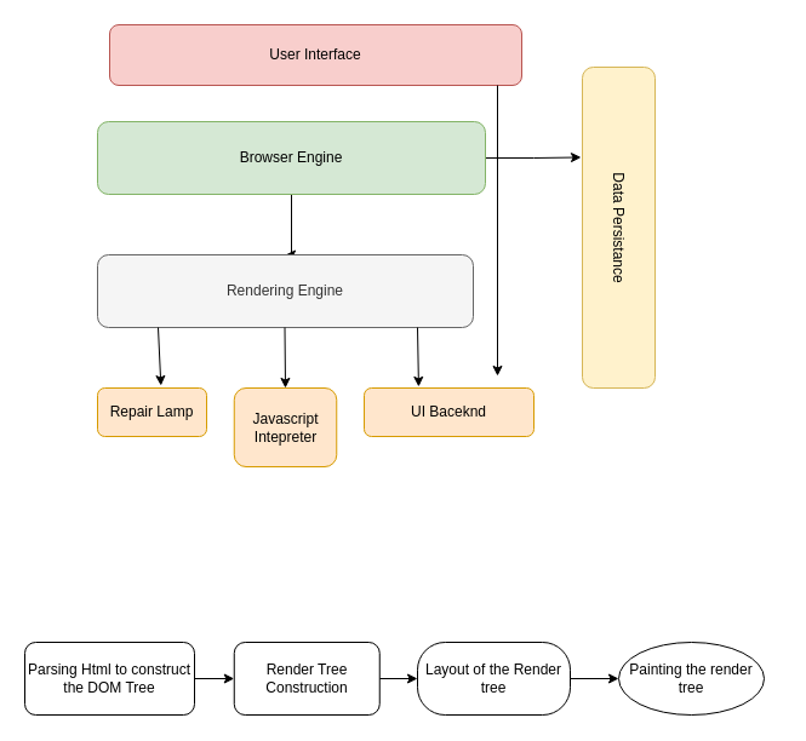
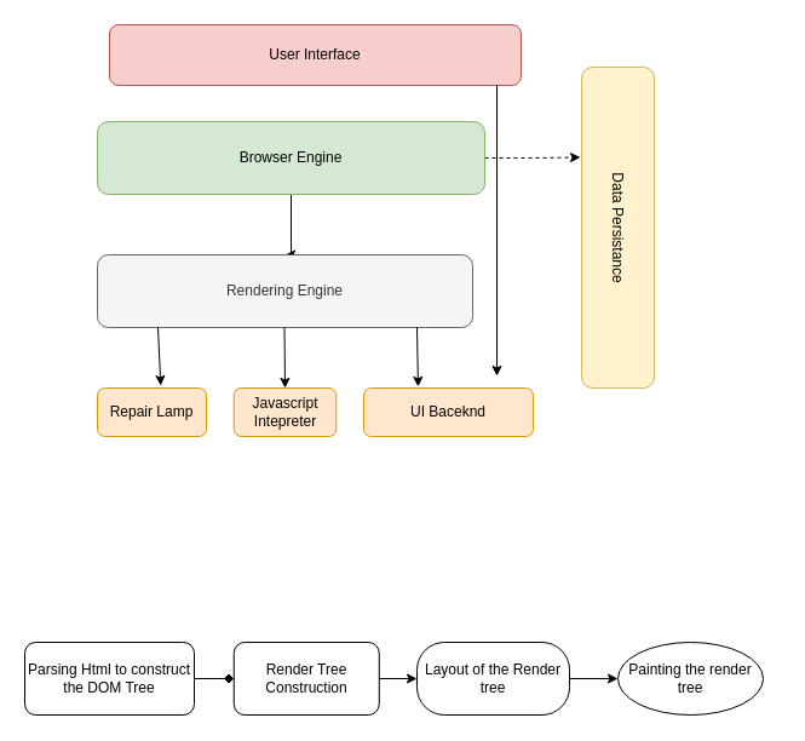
  <mxCell id="0" />
  <mxCell id="1" parent="0" />
  <mxCell id="2" value="User Interface" style="rounded=1;whiteSpace=wrap;html=1;fontSize=12;glass=0;strokeWidth=1;shadow=0;fillColor=#f8cecc;strokeColor=#b85450;" parent="1" vertex="1"><mxGeometry x="90" y="20" width="340" height="50" as="geometry" /></mxCell>
  <mxCell id="3" value="No" style="edgeStyle=orthogonalEdgeStyle;rounded=0;html=1;jettySize=auto;orthogonalLoop=1;fontSize=11;endArrow=block;endFill=0;endSize=8;strokeWidth=1;shadow=0;labelBackgroundColor=none;" parent="1" edge="1"><mxGeometry y="10" relative="1" as="geometry"><mxPoint as="offset" /><mxPoint x="200" y="150" as="sourcePoint" /><mxPoint x="250" y="150" as="targetPoint" /></mxGeometry></mxCell>
  <mxCell id="4" value="Repair Lamp" style="rounded=1;whiteSpace=wrap;html=1;fontSize=12;glass=0;strokeWidth=1;shadow=0;fillColor=#ffe6cc;strokeColor=#d79b00;" parent="1" vertex="1"><mxGeometry x="80" y="320" width="90" height="40" as="geometry" /></mxCell>
  <mxCell id="5" style="edgeStyle=orthogonalEdgeStyle;rounded=0;orthogonalLoop=1;jettySize=auto;html=1;entryX=0.5;entryY=0;entryDx=0;entryDy=0;" edge="1" parent="1" source="7" target="8"><mxGeometry relative="1" as="geometry"><Array as="points"><mxPoint x="240" y="210" /></Array></mxGeometry></mxCell>
- <mxCell id="6" style="edgeStyle=orthogonalEdgeStyle;rounded=0;orthogonalLoop=1;jettySize=auto;html=1;entryX=0.281;entryY=1.017;entryDx=0;entryDy=0;entryPerimeter=0;" edge="1" parent="1" source="7" target="15"><mxGeometry relative="1" as="geometry"><mxPoint x="510" y="130" as="targetPoint" /></mxGeometry></mxCell>
+ <mxCell id="6" style="edgeStyle=orthogonalEdgeStyle;rounded=0;orthogonalLoop=1;jettySize=auto;html=1;entryX=0.281;entryY=1.017;entryDx=0;entryDy=0;entryPerimeter=0;dashed=1;" edge="1" parent="1" source="7" target="15"><mxGeometry relative="1" as="geometry"><mxPoint x="510" y="130" as="targetPoint" /></mxGeometry></mxCell>
  <mxCell id="7" value="Browser Engine" style="rounded=1;whiteSpace=wrap;html=1;fillColor=#d5e8d4;strokeColor=#82b366;" vertex="1" parent="1"><mxGeometry x="80" y="100" width="320" height="60" as="geometry" /></mxCell>
  <mxCell id="8" value="Rendering Engine&lt;br&gt;" style="rounded=1;whiteSpace=wrap;html=1;fillColor=#f5f5f5;fontColor=#333333;strokeColor=#666666;" vertex="1" parent="1"><mxGeometry x="80" y="210" width="310" height="60" as="geometry" /></mxCell>
- <mxCell id="9" value="Javascript Intepreter" style="rounded=1;whiteSpace=wrap;html=1;fillColor=#ffe6cc;strokeColor=#d79b00;" vertex="1" parent="1"><mxGeometry x="192.75" y="320" width="84.5" height="65" as="geometry" /></mxCell>
+ <mxCell id="9" value="Javascript Intepreter" style="rounded=1;whiteSpace=wrap;html=1;fillColor=#ffe6cc;strokeColor=#d79b00;" vertex="1" parent="1"><mxGeometry x="192.75" y="320" width="84.5" height="40" as="geometry" /></mxCell>
  <mxCell id="10" value="UI Baceknd" style="rounded=1;whiteSpace=wrap;html=1;fillColor=#ffe6cc;strokeColor=#d79b00;" vertex="1" parent="1"><mxGeometry x="300" y="320" width="140" height="40" as="geometry" /></mxCell>
  <mxCell id="11" value="" style="endArrow=classic;html=1;rounded=0;entryX=0.5;entryY=0;entryDx=0;entryDy=0;" edge="1" parent="1" target="9"><mxGeometry width="50" height="50" relative="1" as="geometry"><mxPoint x="234.5" y="270" as="sourcePoint" /><mxPoint x="235" y="310" as="targetPoint" /><Array as="points" /></mxGeometry></mxCell>
  <mxCell id="12" value="" style="endArrow=classic;html=1;rounded=0;entryX=0.581;entryY=-0.05;entryDx=0;entryDy=0;entryPerimeter=0;" edge="1" parent="1" target="4"><mxGeometry width="50" height="50" relative="1" as="geometry"><mxPoint x="130" y="270" as="sourcePoint" /><mxPoint x="130" y="310" as="targetPoint" /></mxGeometry></mxCell>
  <mxCell id="13" value="" style="endArrow=classic;html=1;rounded=0;entryX=0.321;entryY=-0.027;entryDx=0;entryDy=0;entryPerimeter=0;" edge="1" parent="1" target="10"><mxGeometry width="50" height="50" relative="1" as="geometry"><mxPoint x="344" y="270" as="sourcePoint" /><mxPoint x="350" y="310" as="targetPoint" /></mxGeometry></mxCell>
  <mxCell id="14" value="" style="endArrow=classic;html=1;rounded=0;" edge="1" parent="1"><mxGeometry width="50" height="50" relative="1" as="geometry"><mxPoint x="410" y="70" as="sourcePoint" /><mxPoint x="410" y="310" as="targetPoint" /></mxGeometry></mxCell>
  <mxCell id="15" value="Data Persistance" style="rounded=1;whiteSpace=wrap;html=1;rotation=90;fillColor=#fff2cc;strokeColor=#d6b656;" vertex="1" parent="1"><mxGeometry x="377.5" y="157.5" width="265" height="60" as="geometry" /></mxCell>
- <mxCell id="16" style="edgeStyle=orthogonalEdgeStyle;rounded=0;orthogonalLoop=1;jettySize=auto;html=1;exitX=1;exitY=0.5;exitDx=0;exitDy=0;entryX=0;entryY=0.5;entryDx=0;entryDy=0;" edge="1" parent="1" source="17" target="20"><mxGeometry relative="1" as="geometry" /></mxCell>
+ <mxCell id="16" style="edgeStyle=orthogonalEdgeStyle;rounded=0;orthogonalLoop=1;jettySize=auto;html=1;exitX=1;exitY=0.5;exitDx=0;exitDy=0;entryX=0;entryY=0.5;entryDx=0;entryDy=0;endArrow=diamond;" edge="1" parent="1" source="17" target="20"><mxGeometry relative="1" as="geometry" /></mxCell>
  <mxCell id="17" value="Parsing Html to construct the DOM Tree" style="rounded=1;whiteSpace=wrap;html=1;" vertex="1" parent="1"><mxGeometry x="20" y="530" width="140" height="60" as="geometry" /></mxCell>
  <mxCell id="18" value="Painting the render tree" style="ellipse;whiteSpace=wrap;html=1;" vertex="1" parent="1"><mxGeometry x="510" y="530" width="120" height="60" as="geometry" /></mxCell>
  <mxCell id="19" style="edgeStyle=orthogonalEdgeStyle;rounded=0;orthogonalLoop=1;jettySize=auto;html=1;exitX=1;exitY=0.5;exitDx=0;exitDy=0;entryX=0;entryY=0.5;entryDx=0;entryDy=0;" edge="1" parent="1" source="20" target="22"><mxGeometry relative="1" as="geometry" /></mxCell>
  <mxCell id="20" value="Render Tree Construction" style="rounded=1;whiteSpace=wrap;html=1;" vertex="1" parent="1"><mxGeometry x="192.75" y="530" width="120" height="60" as="geometry" /></mxCell>
  <mxCell id="21" style="edgeStyle=orthogonalEdgeStyle;rounded=0;orthogonalLoop=1;jettySize=auto;html=1;exitX=1;exitY=0.5;exitDx=0;exitDy=0;entryX=0;entryY=0.5;entryDx=0;entryDy=0;" edge="1" parent="1" source="22" target="18"><mxGeometry relative="1" as="geometry" /></mxCell>
  <mxCell id="22" value="Layout of the Render tree" style="rounded=1;whiteSpace=wrap;html=1;arcSize=38;" vertex="1" parent="1"><mxGeometry x="344" y="530" width="126" height="60" as="geometry" /></mxCell>
